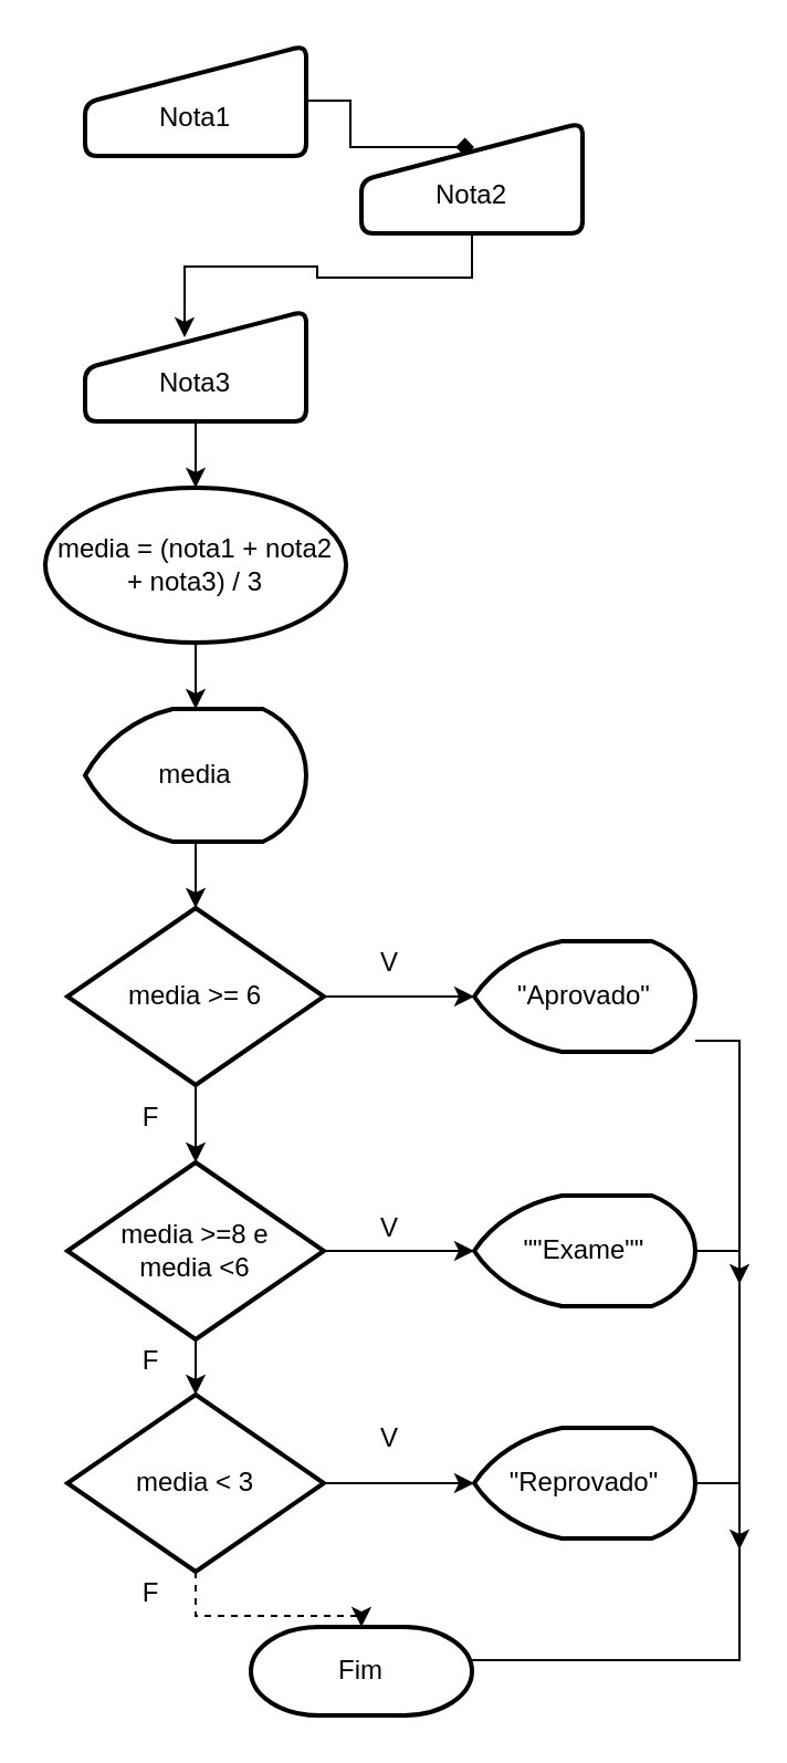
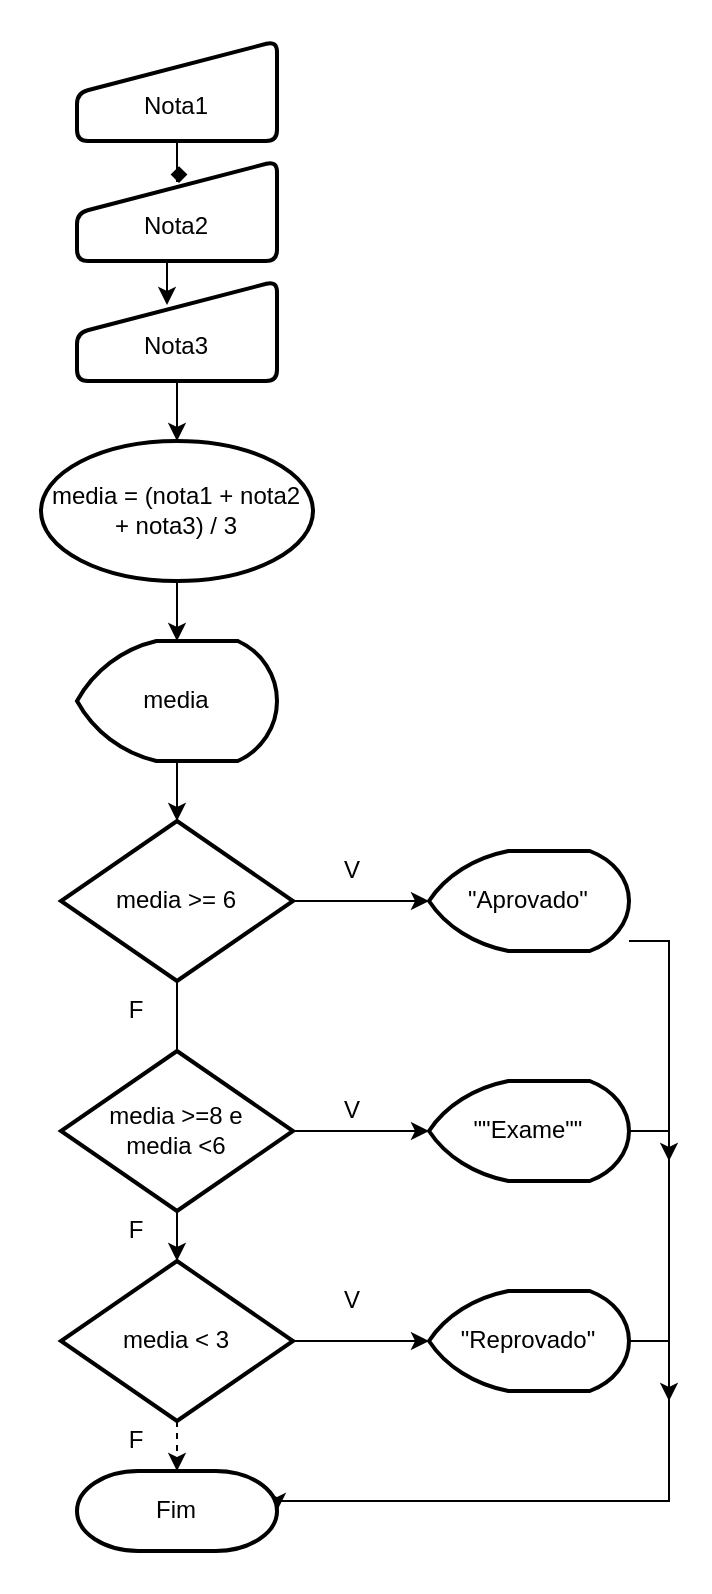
  <mxCell id="0" />
  <mxCell id="1" parent="0" />
  <mxCell id="2" style="edgeStyle=orthogonalEdgeStyle;rounded=0;orthogonalLoop=1;jettySize=auto;html=1;entryX=0.51;entryY=0.22;entryDx=0;entryDy=0;entryPerimeter=0;endArrow=diamond;" edge="1" parent="1" source="3" target="5"><mxGeometry relative="1" as="geometry" /></mxCell>
  <mxCell id="3" value="&lt;br&gt;Nota1" style="html=1;strokeWidth=2;shape=manualInput;whiteSpace=wrap;rounded=1;size=26;arcSize=11;" vertex="1" parent="1"><mxGeometry x="38" y="20" width="100" height="50" as="geometry" /></mxCell>
  <mxCell id="4" style="edgeStyle=orthogonalEdgeStyle;rounded=0;orthogonalLoop=1;jettySize=auto;html=1;exitX=0.5;exitY=1;exitDx=0;exitDy=0;entryX=0.45;entryY=0.24;entryDx=0;entryDy=0;entryPerimeter=0;" edge="1" parent="1" source="5" target="7"><mxGeometry relative="1" as="geometry" /></mxCell>
- <mxCell id="5" value="&lt;br&gt;Nota2" style="html=1;strokeWidth=2;shape=manualInput;whiteSpace=wrap;rounded=1;size=26;arcSize=11;" vertex="1" parent="1"><mxGeometry x="163" y="55" width="100" height="50" as="geometry" /></mxCell>
+ <mxCell id="5" value="&lt;br&gt;Nota2" style="html=1;strokeWidth=2;shape=manualInput;whiteSpace=wrap;rounded=1;size=26;arcSize=11;" vertex="1" parent="1"><mxGeometry x="38" y="80" width="100" height="50" as="geometry" /></mxCell>
  <mxCell id="6" style="edgeStyle=orthogonalEdgeStyle;rounded=0;orthogonalLoop=1;jettySize=auto;html=1;exitX=0.5;exitY=1;exitDx=0;exitDy=0;entryX=0.5;entryY=0;entryDx=0;entryDy=0;" edge="1" parent="1" source="7" target="9"><mxGeometry relative="1" as="geometry" /></mxCell>
  <mxCell id="7" value="&lt;br&gt;Nota3" style="html=1;strokeWidth=2;shape=manualInput;whiteSpace=wrap;rounded=1;size=26;arcSize=11;" vertex="1" parent="1"><mxGeometry x="38" y="140" width="100" height="50" as="geometry" /></mxCell>
  <mxCell id="8" style="edgeStyle=orthogonalEdgeStyle;rounded=0;orthogonalLoop=1;jettySize=auto;html=1;exitX=0.5;exitY=1;exitDx=0;exitDy=0;entryX=0.5;entryY=0;entryDx=0;entryDy=0;entryPerimeter=0;" edge="1" parent="1" source="9" target="11"><mxGeometry relative="1" as="geometry" /></mxCell>
  <mxCell id="9" value="media = (nota1 + nota2 + nota3) / 3" style="ellipse;whiteSpace=wrap;html=1;absoluteArcSize=1;arcSize=14;strokeWidth=2;" vertex="1" parent="1"><mxGeometry x="20" y="220" width="136" height="70" as="geometry" /></mxCell>
  <mxCell id="10" style="edgeStyle=orthogonalEdgeStyle;rounded=0;orthogonalLoop=1;jettySize=auto;html=1;exitX=0.5;exitY=1;exitDx=0;exitDy=0;exitPerimeter=0;" edge="1" parent="1" source="11" target="14"><mxGeometry relative="1" as="geometry" /></mxCell>
  <mxCell id="11" value="media" style="strokeWidth=2;html=1;shape=mxgraph.flowchart.display;whiteSpace=wrap;" vertex="1" parent="1"><mxGeometry x="38" y="320" width="100" height="60" as="geometry" /></mxCell>
  <mxCell id="12" style="edgeStyle=orthogonalEdgeStyle;rounded=0;orthogonalLoop=1;jettySize=auto;html=1;exitX=1;exitY=0.5;exitDx=0;exitDy=0;exitPerimeter=0;" edge="1" parent="1" source="14" target="16"><mxGeometry relative="1" as="geometry" /></mxCell>
- <mxCell id="13" style="edgeStyle=orthogonalEdgeStyle;rounded=0;orthogonalLoop=1;jettySize=auto;html=1;exitX=0.5;exitY=1;exitDx=0;exitDy=0;exitPerimeter=0;entryX=0.5;entryY=0;entryDx=0;entryDy=0;entryPerimeter=0;" edge="1" parent="1" source="14" target="19"><mxGeometry relative="1" as="geometry" /></mxCell>
+ <mxCell id="13" style="edgeStyle=orthogonalEdgeStyle;rounded=0;orthogonalLoop=1;jettySize=auto;html=1;exitX=0.5;exitY=1;exitDx=0;exitDy=0;exitPerimeter=0;entryX=0.5;entryY=0;entryDx=0;entryDy=0;entryPerimeter=0;endArrow=none;" edge="1" parent="1" source="14" target="19"><mxGeometry relative="1" as="geometry" /></mxCell>
  <mxCell id="14" value="media &amp;gt;= 6" style="strokeWidth=2;html=1;shape=mxgraph.flowchart.decision;whiteSpace=wrap;" vertex="1" parent="1"><mxGeometry x="30" y="410" width="116" height="80" as="geometry" /></mxCell>
  <mxCell id="15" style="edgeStyle=orthogonalEdgeStyle;rounded=0;orthogonalLoop=1;jettySize=auto;html=1;entryX=1;entryY=0.5;entryDx=0;entryDy=0;entryPerimeter=0;" edge="1" parent="1" source="16" target="27"><mxGeometry relative="1" as="geometry"><mxPoint x="354" y="810" as="targetPoint" /><Array as="points"><mxPoint x="334" y="470" /><mxPoint x="334" y="750" /><mxPoint x="138" y="750" /></Array></mxGeometry></mxCell>
  <mxCell id="16" value="&quot;Aprovado&quot;" style="strokeWidth=2;html=1;shape=mxgraph.flowchart.display;whiteSpace=wrap;" vertex="1" parent="1"><mxGeometry x="214" y="425" width="100" height="50" as="geometry" /></mxCell>
  <mxCell id="17" style="edgeStyle=orthogonalEdgeStyle;rounded=0;orthogonalLoop=1;jettySize=auto;html=1;entryX=0;entryY=0.5;entryDx=0;entryDy=0;entryPerimeter=0;" edge="1" parent="1" source="19" target="21"><mxGeometry relative="1" as="geometry" /></mxCell>
  <mxCell id="18" style="edgeStyle=orthogonalEdgeStyle;rounded=0;orthogonalLoop=1;jettySize=auto;html=1;entryX=0.5;entryY=0;entryDx=0;entryDy=0;entryPerimeter=0;" edge="1" parent="1" source="19" target="24"><mxGeometry relative="1" as="geometry" /></mxCell>
  <mxCell id="19" value="media &amp;gt;=8 e&lt;br&gt;media &amp;lt;6" style="strokeWidth=2;html=1;shape=mxgraph.flowchart.decision;whiteSpace=wrap;" vertex="1" parent="1"><mxGeometry x="30" y="525" width="116" height="80" as="geometry" /></mxCell>
  <mxCell id="20" style="edgeStyle=orthogonalEdgeStyle;rounded=0;orthogonalLoop=1;jettySize=auto;html=1;exitX=1;exitY=0.5;exitDx=0;exitDy=0;exitPerimeter=0;" edge="1" parent="1" source="21"><mxGeometry relative="1" as="geometry"><mxPoint x="334" y="580" as="targetPoint" /></mxGeometry></mxCell>
  <mxCell id="21" value="&quot;&quot;Exame&quot;&quot;" style="strokeWidth=2;html=1;shape=mxgraph.flowchart.display;whiteSpace=wrap;" vertex="1" parent="1"><mxGeometry x="214" y="540" width="100" height="50" as="geometry" /></mxCell>
  <mxCell id="22" style="edgeStyle=orthogonalEdgeStyle;rounded=0;orthogonalLoop=1;jettySize=auto;html=1;exitX=1;exitY=0.5;exitDx=0;exitDy=0;exitPerimeter=0;" edge="1" parent="1" source="24" target="26"><mxGeometry relative="1" as="geometry" /></mxCell>
  <mxCell id="23" style="edgeStyle=orthogonalEdgeStyle;rounded=0;orthogonalLoop=1;jettySize=auto;html=1;exitX=0.5;exitY=1;exitDx=0;exitDy=0;exitPerimeter=0;entryX=0.5;entryY=0;entryDx=0;entryDy=0;entryPerimeter=0;dashed=1;" edge="1" parent="1" source="24" target="27"><mxGeometry relative="1" as="geometry" /></mxCell>
  <mxCell id="24" value="media &amp;lt; 3" style="strokeWidth=2;html=1;shape=mxgraph.flowchart.decision;whiteSpace=wrap;" vertex="1" parent="1"><mxGeometry x="30" y="630" width="116" height="80" as="geometry" /></mxCell>
  <mxCell id="25" style="edgeStyle=orthogonalEdgeStyle;rounded=0;orthogonalLoop=1;jettySize=auto;html=1;exitX=1;exitY=0.5;exitDx=0;exitDy=0;exitPerimeter=0;" edge="1" parent="1" source="26"><mxGeometry relative="1" as="geometry"><mxPoint x="334" y="700" as="targetPoint" /></mxGeometry></mxCell>
  <mxCell id="26" value="&quot;Reprovado&quot;" style="strokeWidth=2;html=1;shape=mxgraph.flowchart.display;whiteSpace=wrap;" vertex="1" parent="1"><mxGeometry x="214" y="645" width="100" height="50" as="geometry" /></mxCell>
- <mxCell id="27" value="Fim" style="strokeWidth=2;html=1;shape=mxgraph.flowchart.terminator;whiteSpace=wrap;" vertex="1" parent="1"><mxGeometry x="113" y="735" width="100" height="40" as="geometry" /></mxCell>
+ <mxCell id="27" value="Fim" style="strokeWidth=2;html=1;shape=mxgraph.flowchart.terminator;whiteSpace=wrap;" vertex="1" parent="1"><mxGeometry x="38" y="735" width="100" height="40" as="geometry" /></mxCell>
  <mxCell id="28" value="V" style="text;strokeColor=none;align=center;fillColor=none;html=1;verticalAlign=middle;whiteSpace=wrap;rounded=0;" vertex="1" parent="1"><mxGeometry x="146" y="420" width="60" height="30" as="geometry" /></mxCell>
  <mxCell id="29" value="V" style="text;strokeColor=none;align=center;fillColor=none;html=1;verticalAlign=middle;whiteSpace=wrap;rounded=0;" vertex="1" parent="1"><mxGeometry x="146" y="635" width="60" height="30" as="geometry" /></mxCell>
  <mxCell id="30" value="V" style="text;strokeColor=none;align=center;fillColor=none;html=1;verticalAlign=middle;whiteSpace=wrap;rounded=0;" vertex="1" parent="1"><mxGeometry x="146" y="540" width="60" height="30" as="geometry" /></mxCell>
  <mxCell id="31" value="F" style="text;strokeColor=none;align=center;fillColor=none;html=1;verticalAlign=middle;whiteSpace=wrap;rounded=0;" vertex="1" parent="1"><mxGeometry x="38" y="490" width="60" height="30" as="geometry" /></mxCell>
  <mxCell id="32" value="F" style="text;strokeColor=none;align=center;fillColor=none;html=1;verticalAlign=middle;whiteSpace=wrap;rounded=0;" vertex="1" parent="1"><mxGeometry x="38" y="600" width="60" height="30" as="geometry" /></mxCell>
  <mxCell id="33" value="F" style="text;strokeColor=none;align=center;fillColor=none;html=1;verticalAlign=middle;whiteSpace=wrap;rounded=0;" vertex="1" parent="1"><mxGeometry x="38" y="705" width="60" height="30" as="geometry" /></mxCell>
